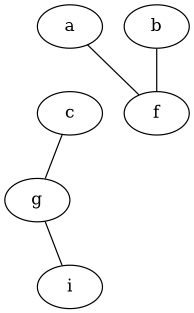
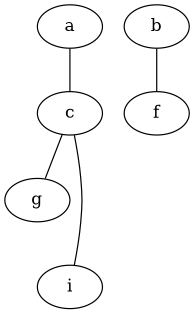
  graph {
    a
    c
    b
    f
    g
    i
-   a -- f
+   a -- c
    c -- g
    b -- f
-   g -- i
+   c -- i
  }
